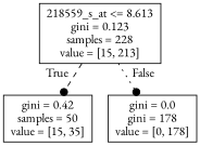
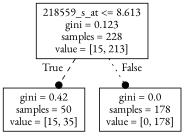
  digraph {
    fontname="EB Garamond"
    node [shape=box fontname="EB Garamond"]
    edge [labeldistance=2.5 arrowhead=dot fontname="EB Garamond"]
    n1 [label="218559_s_at <= 8.613\ngini = 0.123\nsamples = 228\nvalue = [15, 213]"]
    n2 [label="gini = 0.42\nsamples = 50\nvalue = [15, 35]"]
-   n3 [label="gini = 0.0\ngini = 178\nvalue = [0, 178]"]
+   n3 [label="gini = 0.0\nsamples = 178\nvalue = [0, 178]"]
    n1 -> n2 [headlabel=True labelangle=45 style=dashed]
    n1 -> n3 [headlabel=False labelangle=-45 style=dotted]
  }
